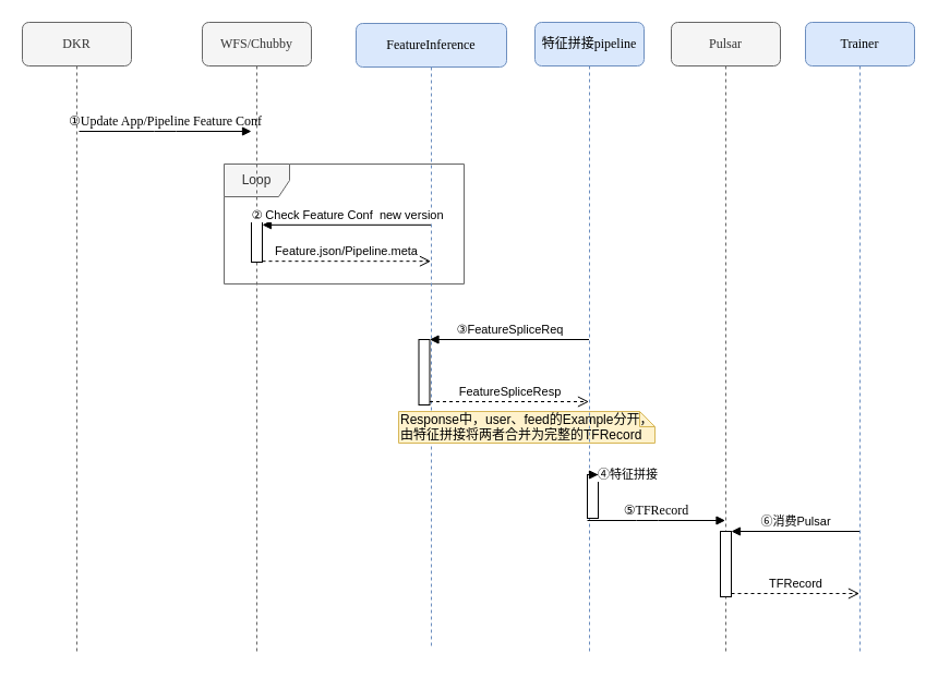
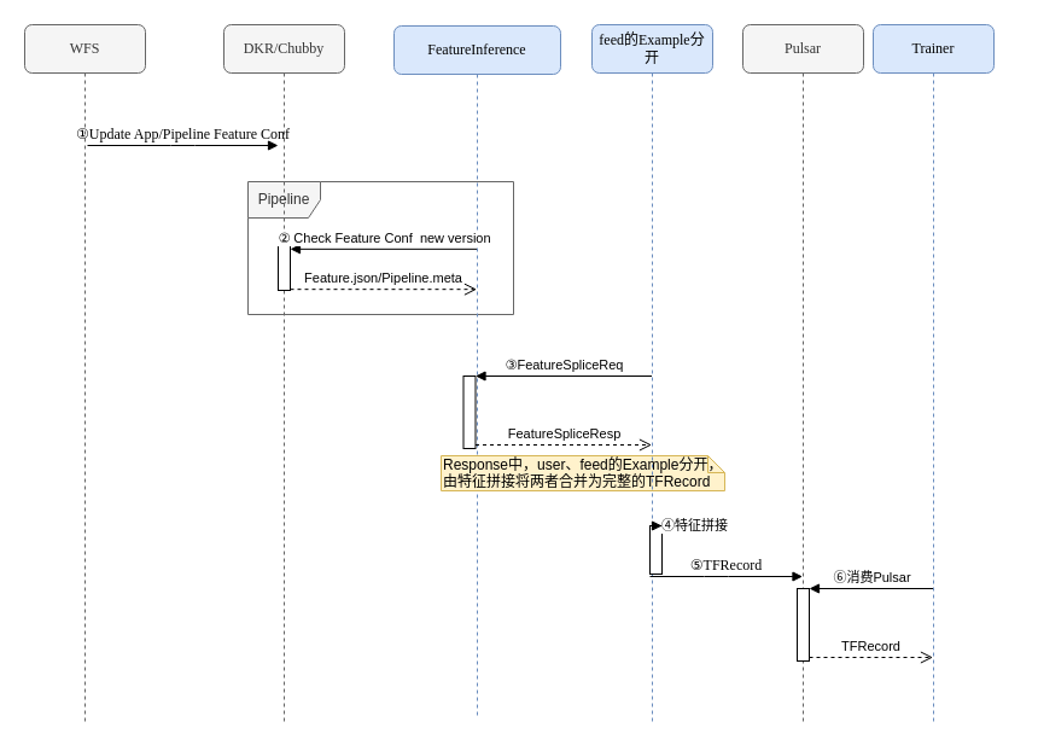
  <mxCell id="0" />
  <mxCell id="1" parent="0" />
- <mxCell id="2" value="Loop" style="shape=umlFrame;whiteSpace=wrap;html=1;fillColor=#f5f5f5;strokeColor=#666666;fontColor=#333333;" vertex="1" parent="1"><mxGeometry x="205" y="150" width="220" height="110" as="geometry" /></mxCell>
- <mxCell id="3" value="WFS/Chubby" style="shape=umlLifeline;perimeter=lifelinePerimeter;whiteSpace=wrap;html=1;container=1;collapsible=0;recursiveResize=0;outlineConnect=0;rounded=1;shadow=0;comic=0;labelBackgroundColor=none;strokeWidth=1;fontFamily=Verdana;fontSize=12;align=center;fillColor=#f5f5f5;strokeColor=#666666;fontColor=#333333;" parent="1" vertex="1"><mxGeometry x="185" y="20" width="100" height="580" as="geometry" /></mxCell>
+ <mxCell id="2" value="Pipeline" style="shape=umlFrame;whiteSpace=wrap;html=1;fillColor=#f5f5f5;strokeColor=#666666;fontColor=#333333;" vertex="1" parent="1"><mxGeometry x="205" y="150" width="220" height="110" as="geometry" /></mxCell>
+ <mxCell id="3" value="DKR/Chubby" style="shape=umlLifeline;perimeter=lifelinePerimeter;whiteSpace=wrap;html=1;container=1;collapsible=0;recursiveResize=0;outlineConnect=0;rounded=1;shadow=0;comic=0;labelBackgroundColor=none;strokeWidth=1;fontFamily=Verdana;fontSize=12;align=center;fillColor=#f5f5f5;strokeColor=#666666;fontColor=#333333;" parent="1" vertex="1"><mxGeometry x="185" y="20" width="100" height="580" as="geometry" /></mxCell>
  <mxCell id="4" value="" style="html=1;points=[];perimeter=orthogonalPerimeter;" vertex="1" parent="3"><mxGeometry x="45" y="180" width="10" height="40" as="geometry" /></mxCell>
  <mxCell id="5" value="FeatureInference" style="shape=umlLifeline;perimeter=lifelinePerimeter;whiteSpace=wrap;html=1;container=1;collapsible=0;recursiveResize=0;outlineConnect=0;rounded=1;shadow=0;comic=0;labelBackgroundColor=none;strokeWidth=1;fontFamily=Verdana;fontSize=12;align=center;fillColor=#dae8fc;strokeColor=#6c8ebf;" parent="1" vertex="1"><mxGeometry x="326" y="21" width="138" height="574" as="geometry" /></mxCell>
  <mxCell id="6" value="" style="html=1;points=[];perimeter=orthogonalPerimeter;" vertex="1" parent="5"><mxGeometry x="57.5" y="290" width="10" height="60" as="geometry" /></mxCell>
  <mxCell id="7" value="Response中，user、feed的Example分开，&lt;br&gt;由特征拼接将两者合并为完整的TFRecord" style="shape=note;whiteSpace=wrap;html=1;size=14;verticalAlign=top;align=left;spacingTop=-6;fillColor=#fff2cc;strokeColor=#d6b656;" vertex="1" parent="5"><mxGeometry x="39" y="356" width="235" height="29" as="geometry" /></mxCell>
- <mxCell id="8" value="特征拼接pipeline" style="shape=umlLifeline;perimeter=lifelinePerimeter;whiteSpace=wrap;html=1;container=1;collapsible=0;recursiveResize=0;outlineConnect=0;rounded=1;shadow=0;comic=0;labelBackgroundColor=none;strokeWidth=1;fontFamily=Verdana;fontSize=12;align=center;fillColor=#dae8fc;strokeColor=#6c8ebf;" parent="1" vertex="1"><mxGeometry x="490" y="20" width="100" height="580" as="geometry" /></mxCell>
+ <mxCell id="8" value="feed的Example分开" style="shape=umlLifeline;perimeter=lifelinePerimeter;whiteSpace=wrap;html=1;container=1;collapsible=0;recursiveResize=0;outlineConnect=0;rounded=1;shadow=0;comic=0;labelBackgroundColor=none;strokeWidth=1;fontFamily=Verdana;fontSize=12;align=center;fillColor=#dae8fc;strokeColor=#6c8ebf;" parent="1" vertex="1"><mxGeometry x="490" y="20" width="100" height="580" as="geometry" /></mxCell>
  <mxCell id="9" value="" style="html=1;points=[];perimeter=orthogonalPerimeter;" vertex="1" parent="8"><mxGeometry x="48" y="415" width="10" height="40" as="geometry" /></mxCell>
  <mxCell id="10" value="④特征拼接" style="edgeStyle=orthogonalEdgeStyle;html=1;align=left;spacingLeft=2;endArrow=block;rounded=0;entryX=1;entryY=0;" edge="1" target="9" parent="8" source="8"><mxGeometry relative="1" as="geometry"><mxPoint x="53" y="395" as="sourcePoint" /><Array as="points"><mxPoint x="78" y="391" /><mxPoint x="78" y="415" /></Array></mxGeometry></mxCell>
  <mxCell id="11" value="Pulsar" style="shape=umlLifeline;perimeter=lifelinePerimeter;whiteSpace=wrap;html=1;container=1;collapsible=0;recursiveResize=0;outlineConnect=0;rounded=1;shadow=0;comic=0;labelBackgroundColor=none;strokeWidth=1;fontFamily=Verdana;fontSize=12;align=center;fillColor=#f5f5f5;strokeColor=#666666;fontColor=#333333;" parent="1" vertex="1"><mxGeometry x="615" y="20" width="100" height="580" as="geometry" /></mxCell>
  <mxCell id="12" value="" style="html=1;points=[];perimeter=orthogonalPerimeter;" vertex="1" parent="11"><mxGeometry x="45" y="467" width="10" height="60" as="geometry" /></mxCell>
- <mxCell id="13" value="Trainer" style="shape=umlLifeline;perimeter=lifelinePerimeter;whiteSpace=wrap;html=1;container=1;collapsible=0;recursiveResize=0;outlineConnect=0;rounded=1;shadow=0;comic=0;labelBackgroundColor=none;strokeWidth=1;fontFamily=Verdana;fontSize=12;align=center;fillColor=#dae8fc;strokeColor=#6c8ebf;" parent="1" vertex="1"><mxGeometry x="738" y="20" width="100" height="580" as="geometry" /></mxCell>
- <mxCell id="14" value="DKR" style="shape=umlLifeline;perimeter=lifelinePerimeter;whiteSpace=wrap;html=1;container=1;collapsible=0;recursiveResize=0;outlineConnect=0;rounded=1;shadow=0;comic=0;labelBackgroundColor=none;strokeWidth=1;fontFamily=Verdana;fontSize=12;align=center;fillColor=#f5f5f5;strokeColor=#666666;fontColor=#333333;" parent="1" vertex="1"><mxGeometry x="20" y="20" width="100" height="580" as="geometry" /></mxCell>
+ <mxCell id="13" value="Trainer" style="shape=umlLifeline;perimeter=lifelinePerimeter;whiteSpace=wrap;html=1;container=1;collapsible=0;recursiveResize=0;outlineConnect=0;rounded=1;shadow=0;comic=0;labelBackgroundColor=none;strokeWidth=1;fontFamily=Verdana;fontSize=12;align=center;fillColor=#dae8fc;strokeColor=#6c8ebf;" parent="1" vertex="1"><mxGeometry x="723" y="20" width="100" height="580" as="geometry" /></mxCell>
+ <mxCell id="14" value="WFS" style="shape=umlLifeline;perimeter=lifelinePerimeter;whiteSpace=wrap;html=1;container=1;collapsible=0;recursiveResize=0;outlineConnect=0;rounded=1;shadow=0;comic=0;labelBackgroundColor=none;strokeWidth=1;fontFamily=Verdana;fontSize=12;align=center;fillColor=#f5f5f5;strokeColor=#666666;fontColor=#333333;" parent="1" vertex="1"><mxGeometry x="20" y="20" width="100" height="580" as="geometry" /></mxCell>
  <mxCell id="15" value="⑤TFRecord" style="html=1;verticalAlign=bottom;endArrow=block;labelBackgroundColor=none;fontFamily=Verdana;fontSize=12;" parent="1" edge="1"><mxGeometry relative="1" as="geometry"><mxPoint x="538" y="477" as="sourcePoint" /><mxPoint x="664.5" y="477" as="targetPoint" /><Array as="points"><mxPoint x="593" y="477" /></Array></mxGeometry></mxCell>
  <mxCell id="16" value="①Update App/Pipeline Feature Conf" style="html=1;verticalAlign=bottom;endArrow=block;entryX=0;entryY=0;labelBackgroundColor=none;fontFamily=Verdana;fontSize=12;edgeStyle=elbowEdgeStyle;elbow=vertical;" parent="1" edge="1"><mxGeometry relative="1" as="geometry"><mxPoint x="72" y="120" as="sourcePoint" /><mxPoint x="230" y="120" as="targetPoint" /></mxGeometry></mxCell>
  <mxCell id="17" value="② Check Feature Conf&amp;nbsp; new version" style="html=1;verticalAlign=bottom;endArrow=block;entryX=1;entryY=0.146;entryDx=0;entryDy=0;entryPerimeter=0;" edge="1" target="4" parent="1" source="5"><mxGeometry relative="1" as="geometry"><mxPoint x="335" y="204.58" as="sourcePoint" /><mxPoint x="245" y="205" as="targetPoint" /></mxGeometry></mxCell>
  <mxCell id="18" value="Feature.json/Pipeline.meta" style="html=1;verticalAlign=bottom;endArrow=open;dashed=1;endSize=8;exitX=1;exitY=0.979;exitDx=0;exitDy=0;exitPerimeter=0;" edge="1" source="4" parent="1" target="5"><mxGeometry relative="1" as="geometry"><mxPoint x="335" y="240" as="targetPoint" /><mxPoint x="240" y="240" as="sourcePoint" /></mxGeometry></mxCell>
  <mxCell id="19" value="&lt;span style=&quot;font-size: 11px&quot;&gt;③FeatureSpliceReq&lt;br&gt;&lt;/span&gt;" style="html=1;verticalAlign=bottom;endArrow=block;entryX=1;entryY=0;" edge="1" target="6" parent="1" source="8"><mxGeometry relative="1" as="geometry"><mxPoint x="495" y="320" as="sourcePoint" /></mxGeometry></mxCell>
  <mxCell id="20" value="&lt;span style=&quot;font-size: 11px&quot;&gt;FeatureSpliceResp&lt;br&gt;&lt;/span&gt;" style="html=1;verticalAlign=bottom;endArrow=open;dashed=1;endSize=8;exitX=1;exitY=0.95;" edge="1" source="6" parent="1" target="8"><mxGeometry relative="1" as="geometry"><mxPoint x="495" y="377" as="targetPoint" /></mxGeometry></mxCell>
  <mxCell id="21" value="⑥消费Pulsar" style="html=1;verticalAlign=bottom;endArrow=block;entryX=1;entryY=0;" edge="1" parent="1" target="12" source="13"><mxGeometry relative="1" as="geometry"><mxPoint x="774.5" y="440" as="sourcePoint" /></mxGeometry></mxCell>
  <mxCell id="22" value="&lt;span style=&quot;font-size: 11px&quot;&gt;TFRecord&lt;br&gt;&lt;/span&gt;" style="html=1;verticalAlign=bottom;endArrow=open;dashed=1;endSize=8;exitX=1;exitY=0.95;" edge="1" parent="1" source="12" target="13"><mxGeometry relative="1" as="geometry"><mxPoint x="785" y="497" as="targetPoint" /></mxGeometry></mxCell>
